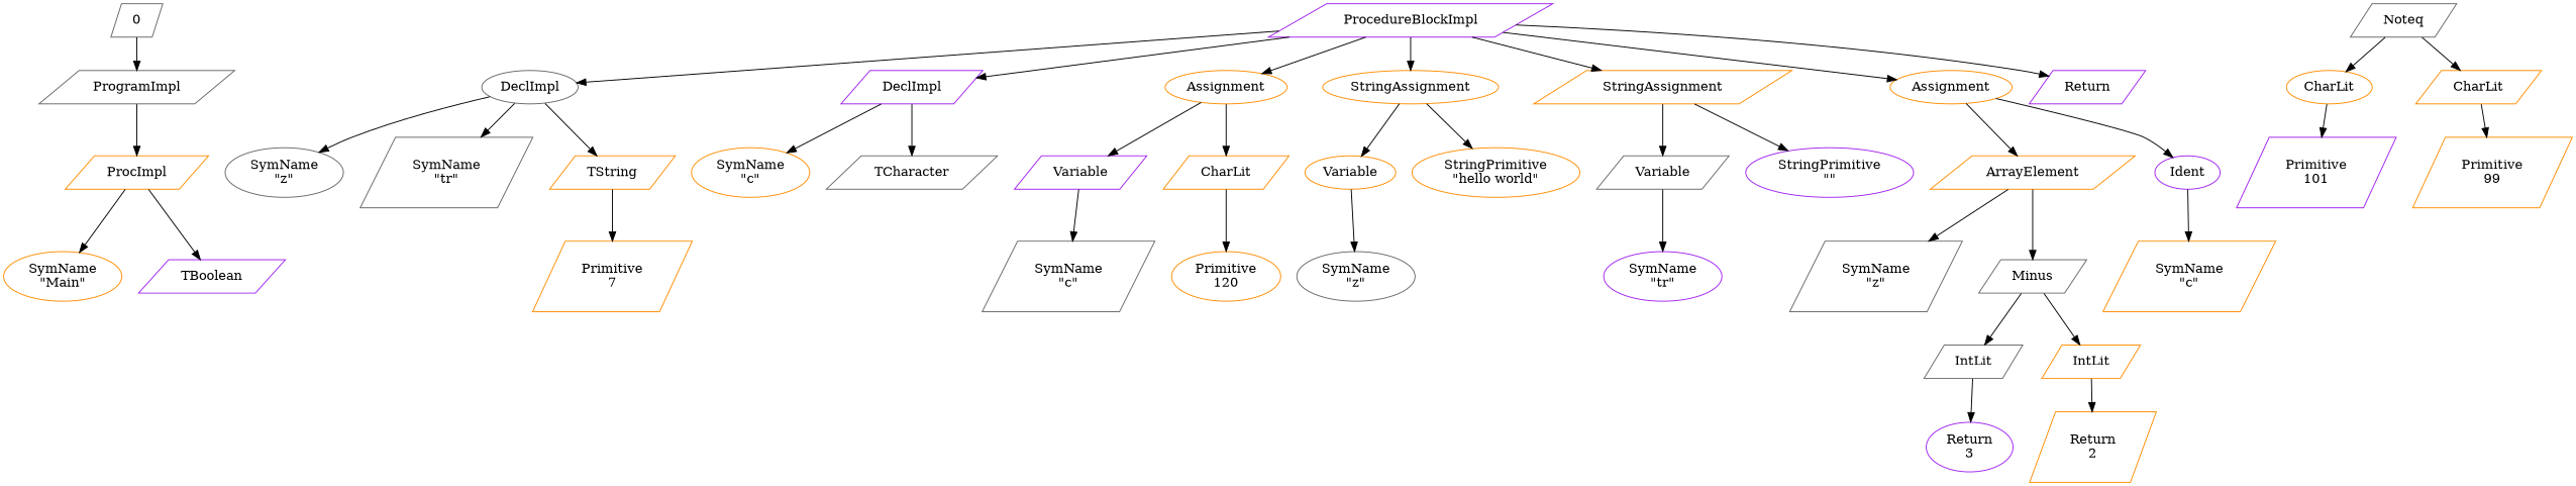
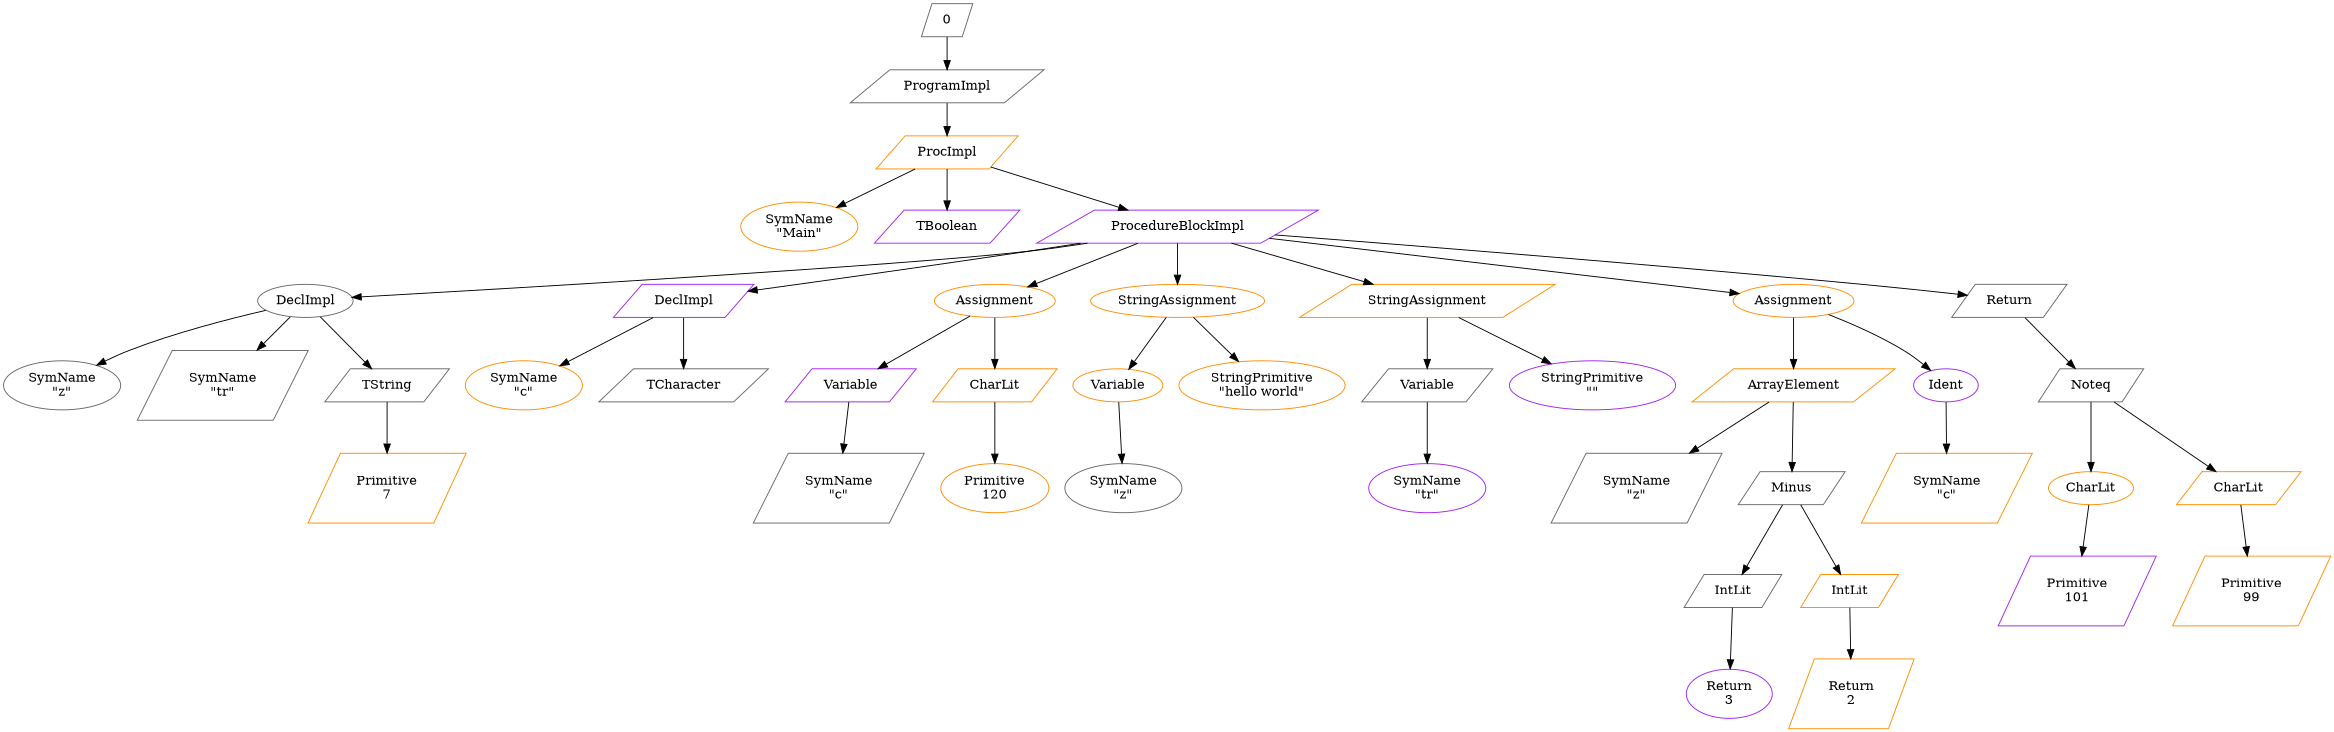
  digraph {
    node [color=darkorange shape=parallelogram]
    n1 [color=gray40 label=ProgramImpl]
    n2 [label=ProcImpl]
    0 [color=gray40]
    n4 [label="SymName\n\"Main\"" shape=ellipse]
    n5 [color=purple label=TBoolean]
    n6 [color=purple label=ProcedureBlockImpl]
    n7 [color=gray40 label=DeclImpl shape=ellipse]
    n8 [color=purple label=DeclImpl]
    n9 [label=Assignment shape=ellipse]
    n10 [label=StringAssignment shape=ellipse]
    n11 [label=StringAssignment]
    n12 [label=Assignment shape=ellipse]
-   n13 [color=purple label=Return]
+   n13 [color=gray40 label=Return]
    n14 [color=gray40 label="SymName\n\"z\"" shape=ellipse]
    n15 [color=gray40 label="SymName\n\"tr\""]
-   n16 [label=TString]
+   n16 [color=gray40 label=TString]
    n17 [label="SymName\n\"c\"" shape=ellipse]
    n18 [color=gray40 label=TCharacter]
    n19 [color=purple label=Variable]
    n20 [label=CharLit]
    n21 [label=Variable shape=ellipse]
    n22 [label="StringPrimitive\n\"hello world\"" shape=ellipse]
    n23 [color=gray40 label=Variable]
    n24 [color=purple label="StringPrimitive\n\"\"" shape=ellipse]
    n25 [label=ArrayElement]
    n26 [color=purple label=Ident shape=ellipse]
    n27 [color=gray40 label=Noteq]
    n28 [label="Primitive\n7"]
    n29 [color=gray40 label="SymName\n\"c\""]
    n30 [label="Primitive\n120" shape=ellipse]
    n31 [color=gray40 label="SymName\n\"z\"" shape=ellipse]
    n32 [color=purple label="SymName\n\"tr\"" shape=ellipse]
    n33 [color=gray40 label="SymName\n\"z\""]
    n34 [color=gray40 label=Minus]
    n35 [label="SymName\n\"c\""]
    n36 [color=gray40 label=IntLit]
    n37 [label=IntLit]
    n38 [color=purple label="Return\n3" shape=ellipse]
    n39 [label="Return\n2"]
    n40 [label=CharLit shape=ellipse]
    n41 [label=CharLit]
    n42 [color=purple label="Primitive\n101"]
    n43 [label="Primitive\n99"]
    n1 -> n2
    n2 -> n4
    n2 -> n5
+   n2 -> n6
    0 -> n1
    n6 -> n7
    n6 -> n8
    n6 -> n9
    n6 -> n10
    n6 -> n11
    n6 -> n12
    n6 -> n13
    n7 -> n14
    n7 -> n15
    n7 -> n16
    n8 -> n17
    n8 -> n18
    n9 -> n19
    n9 -> n20
    n10 -> n21
    n10 -> n22
    n11 -> n23
    n11 -> n24
    n12 -> n25
    n12 -> n26
+   n13 -> n27
    n16 -> n28
    n19 -> n29
    n20 -> n30
    n21 -> n31
    n23 -> n32
    n25 -> n33
    n25 -> n34
    n26 -> n35
    n27 -> n40
    n27 -> n41
    n34 -> n36
    n34 -> n37
    n36 -> n38
    n37 -> n39
    n40 -> n42
    n41 -> n43
  }
